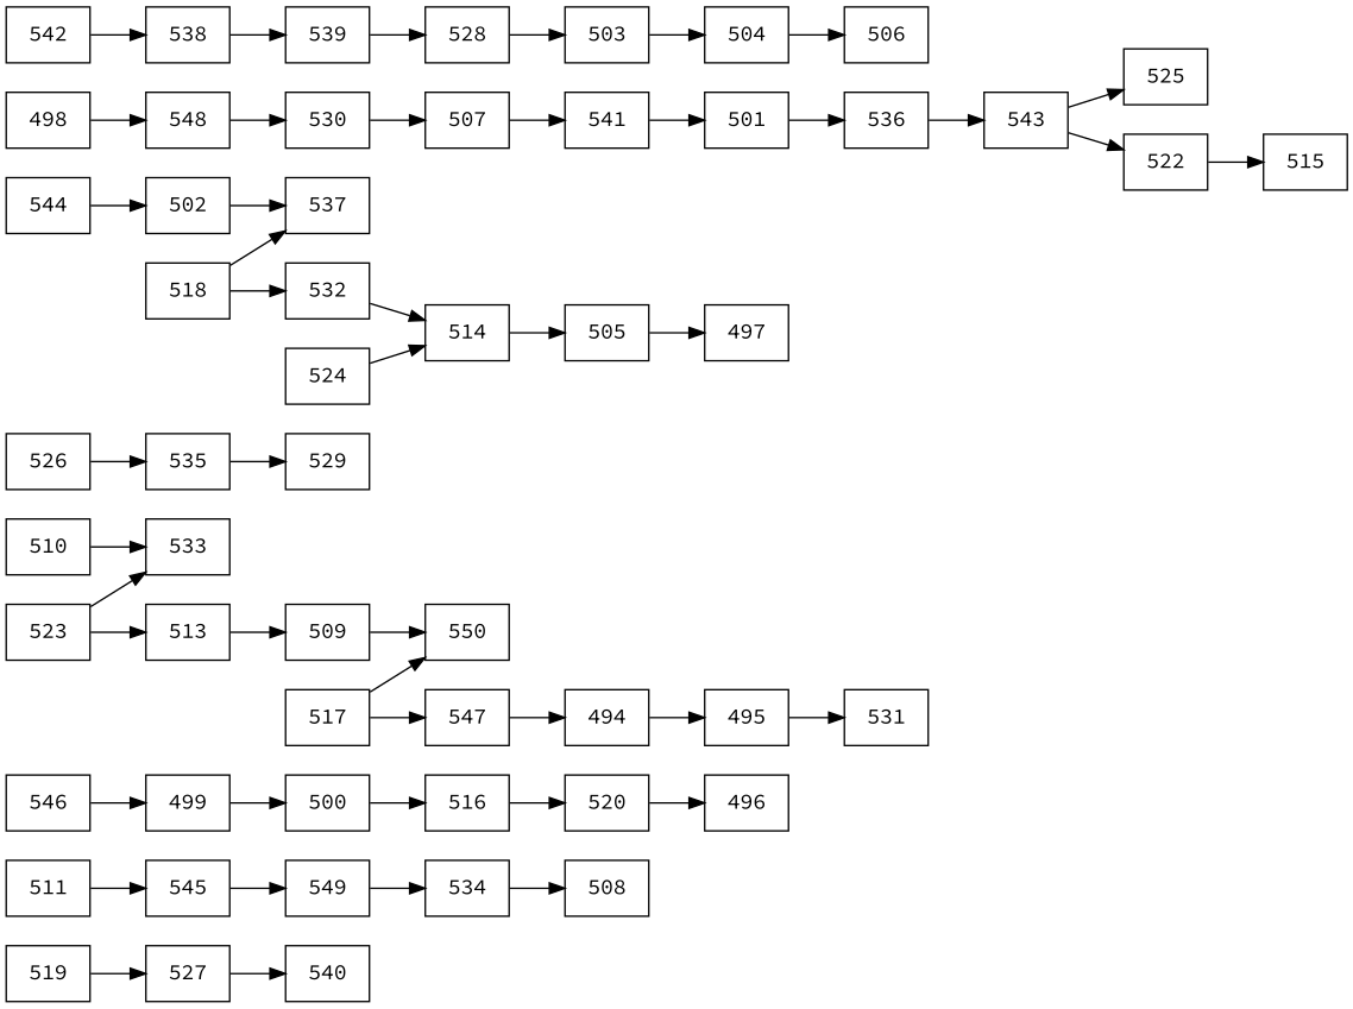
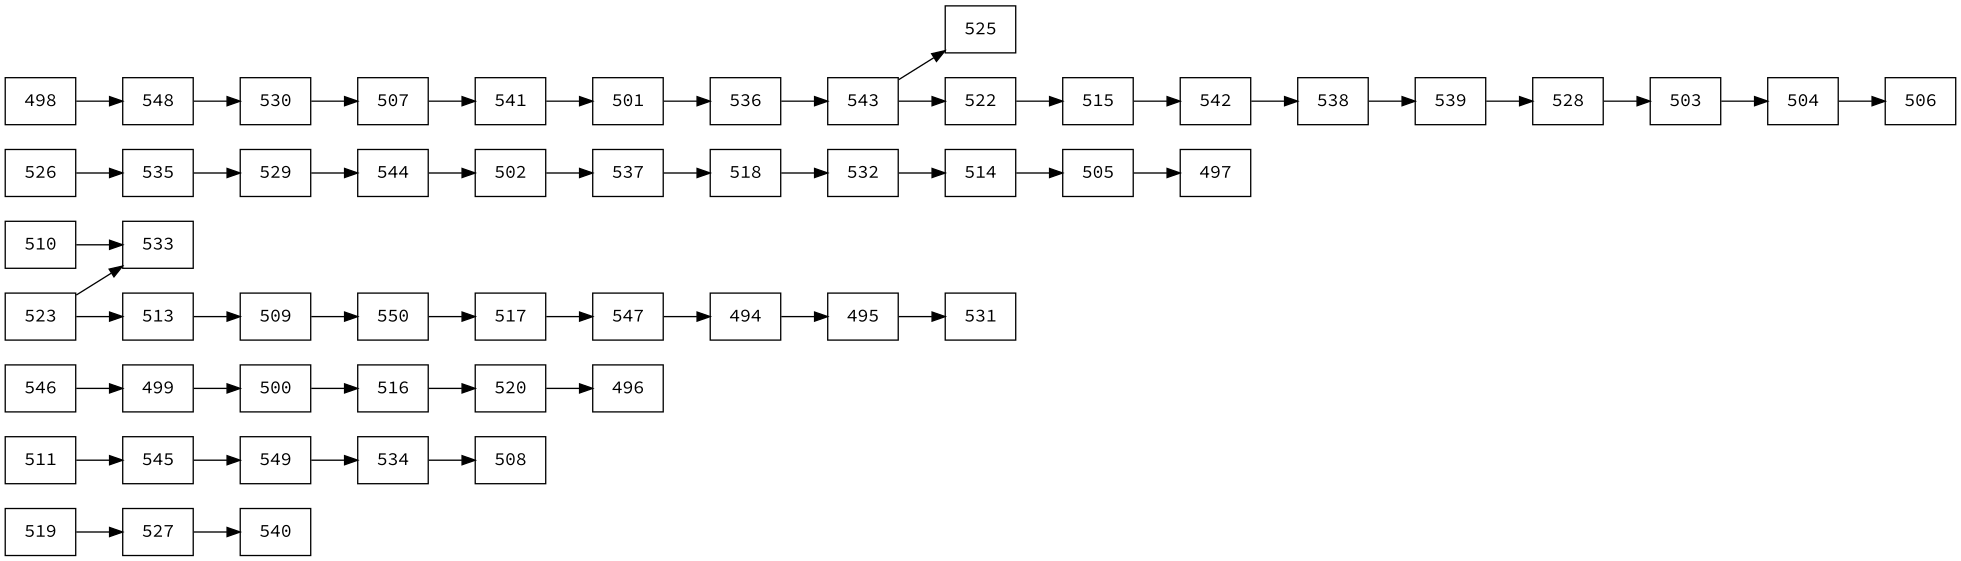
  digraph {
    fontname="Source Code Pro"
    rankdir=LR
    node [fontname="Source Code Pro" shape=record]
    edge [fontname="Source Code Pro"]
    n1 [label="{519}"]
    n2 [label="{527}"]
    n3 [label="{540}"]
    n4 [label="{511}"]
    n5 [label="{545}"]
    n6 [label="{549}"]
    n7 [label="{534}"]
    n8 [label="{508}"]
    n9 [label="{546}"]
    n10 [label="{499}"]
    n11 [label="{500}"]
    n12 [label="{516}"]
    n13 [label="{520}"]
    n14 [label="{496}"]
    n15 [label="{510}"]
    n16 [label="{533}"]
    n17 [label="{523}"]
    n18 [label="{513}"]
    n19 [label="{509}"]
    n20 [label="{550}"]
    n21 [label="{517}"]
    n22 [label="{547}"]
    n23 [label="{494}"]
    n24 [label="{495}"]
    n25 [label="{531}"]
    n26 [label="{526}"]
    n27 [label="{535}"]
    n28 [label="{529}"]
    n29 [label="{544}"]
    n30 [label="{502}"]
    n31 [label="{537}"]
    n32 [label="{518}"]
    n33 [label="{532}"]
    n34 [label="{514}"]
-   n35 [label="{524}"]
    n36 [label="{505}"]
    n37 [label="{497}"]
    n38 [label="{498}"]
    n39 [label="{548}"]
    n40 [label="{530}"]
    n41 [label="{507}"]
    n42 [label="{541}"]
    n43 [label="{501}"]
    n44 [label="{536}"]
    n45 [label="{543}"]
    n46 [label="{525}"]
    n47 [label="{522}"]
    n48 [label="{515}"]
    n49 [label="{542}"]
    n50 [label="{538}"]
    n51 [label="{539}"]
    n52 [label="{528}"]
    n53 [label="{503}"]
    n54 [label="{504}"]
    n55 [label="{506}"]
    n1 -> n2
    n2 -> n3
    n4 -> n5
    n5 -> n6
    n6 -> n7
    n7 -> n8
    n9 -> n10
    n10 -> n11
    n11 -> n12
    n12 -> n13
    n13 -> n14
    n15 -> n16
    n17 -> n16
    n17 -> n18
    n18 -> n19
    n19 -> n20
-   n21 -> n20
+   n20 -> n21
    n21 -> n22
    n22 -> n23
    n23 -> n24
    n24 -> n25
    n26 -> n27
    n27 -> n28
+   n28 -> n29
    n29 -> n30
    n30 -> n31
-   n32 -> n31
+   n31 -> n32
    n32 -> n33
    n33 -> n34
    n34 -> n36
-   n35 -> n34
    n36 -> n37
    n38 -> n39
    n39 -> n40
    n40 -> n41
    n41 -> n42
    n42 -> n43
    n43 -> n44
    n44 -> n45
    n45 -> n46
    n45 -> n47
    n47 -> n48
+   n48 -> n49
    n49 -> n50
    n50 -> n51
    n51 -> n52
    n52 -> n53
    n53 -> n54
    n54 -> n55
  }
